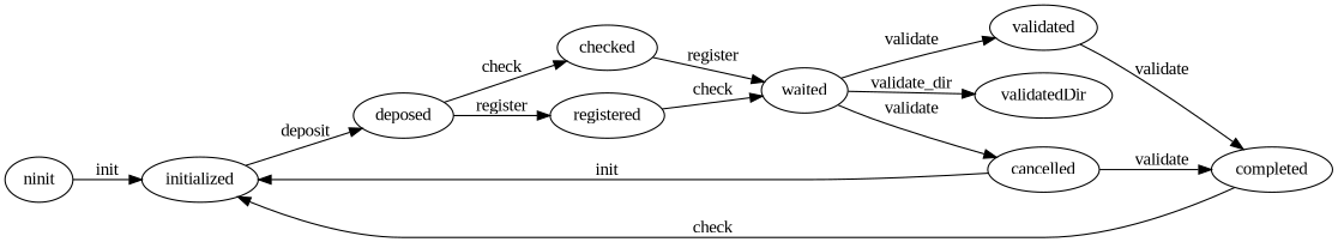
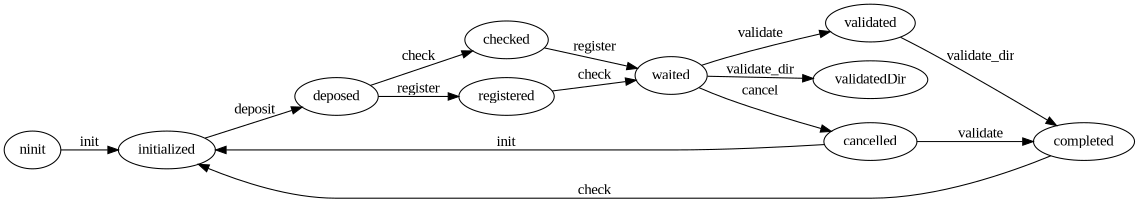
  digraph {
    fontname="Liberation Serif"
    rankdir=LR
    node [fontname="Liberation Serif"]
    edge [fontname="Liberation Serif"]
    n1 [label=ninit]
    n2 [label=initialized]
    n3 [label=deposed]
    n4 [label=checked]
    n5 [label=registered]
    n6 [label=waited]
    n7 [label=validated]
    n8 [label=validatedDir]
    n9 [label=cancelled]
    n10 [label=completed]
    n1 -> n2 [label=init]
    n2 -> n3 [label=deposit]
    n3 -> n4 [label=check]
    n3 -> n5 [label=register]
    n4 -> n6 [label=register]
    n5 -> n6 [label=check]
    n6 -> n7 [label=validate]
    n6 -> n8 [label=validate_dir]
-   n6 -> n9 [label=validate]
-   n7 -> n10 [label=validate]
+   n6 -> n9 [label=cancel]
+   n7 -> n10 [label=validate_dir]
    n9 -> n2 [label=init]
    n9 -> n10 [label=validate]
    n10 -> n2 [label=check]
  }
